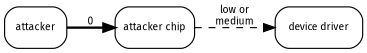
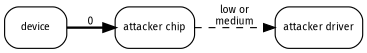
  digraph {
    fontname="Fira Sans"
    rankdir=LR
    splines=polyline
    node [fontname="Fira Sans" fontsize=9 margin=0.1 shape=box style=rounded]
    edge [fontname="Fira Sans" fontsize=9 margin=0.1]
-   n1 [label=attacker]
+   n1 [label=device]
    n2 [label="attacker chip"]
-   n3 [label="device driver"]
+   n3 [label="attacker driver"]
    n1 -> n2 [label=0 style=bold]
    n2 -> n3 [label="low or\nmedium" style=dashed]
  }
